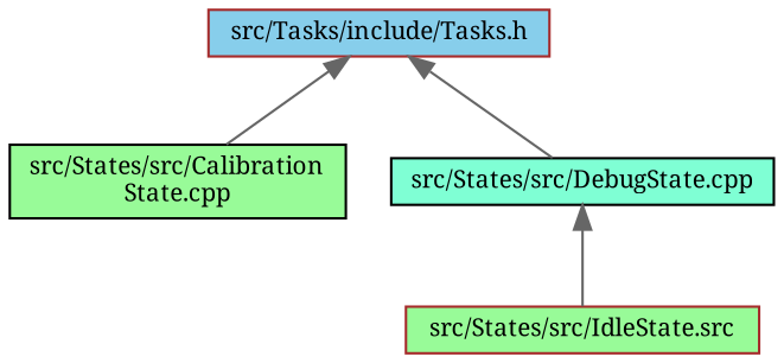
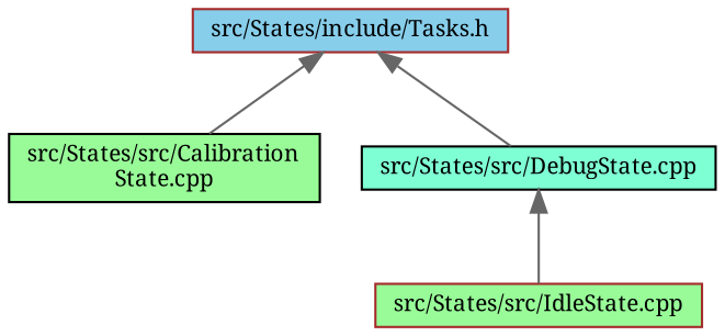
  digraph {
    fontname="Noto Serif"
    node [color=brown fillcolor=palegreen fontname="Noto Serif" fontsize=10 shape=box style=filled]
    edge [color=gray40 dir=back fontname="Noto Serif" fontsize=10 labelfontname=Helvetica labelfontsize=10 style=solid]
-   n1 [fillcolor=skyblue fontcolor=black height=0.2 label="src/Tasks/include/Tasks.h" width=0.4]
+   n1 [fillcolor=skyblue fontcolor=black height=0.2 label="src/States/include/Tasks.h" width=0.4]
    n2 [color=black height=0.2 label="src/States/src/Calibration\lState.cpp" width=0.4]
    n3 [color=black fillcolor=aquamarine height=0.2 label="src/States/src/DebugState.cpp" width=0.4]
-   n4 [height=0.2 label="src/States/src/IdleState.src" width=0.4]
+   n4 [height=0.2 label="src/States/src/IdleState.cpp" width=0.4]
    n1 -> n2
    n1 -> n3
    n3 -> n4
  }
